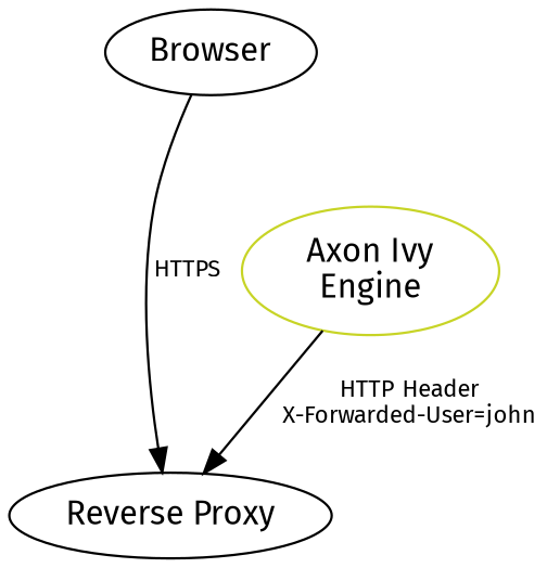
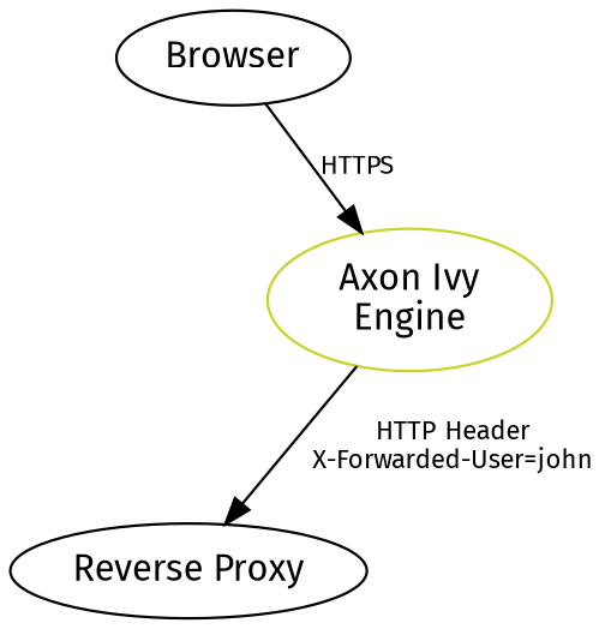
  digraph {
    fontname="Fira Sans"
    node [fontname="Fira Sans"]
    edge [fontname="Fira Sans" fontsize=10]
    n1 [label=Browser width=1]
    n2 [label="Reverse Proxy" width=1.6]
    n3 [color="#C7D426" fontcolor=black label="Axon Ivy\nEngine" width=1.5]
-   n1 -> n2 [label=HTTPS]
+   n1 -> n3 [label=HTTPS]
    n3 -> n2 [label="HTTP Header\nX-Forwarded-User=john"]
  }
